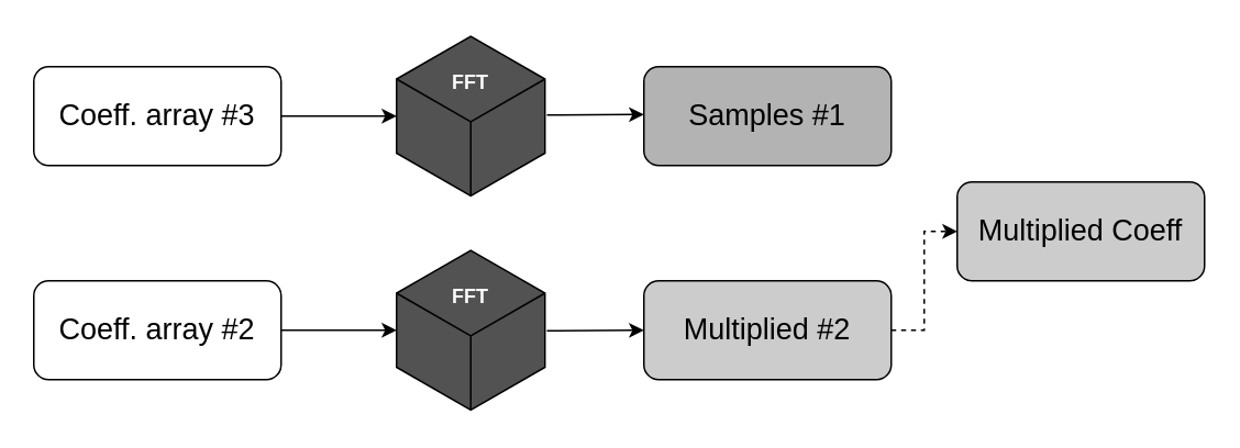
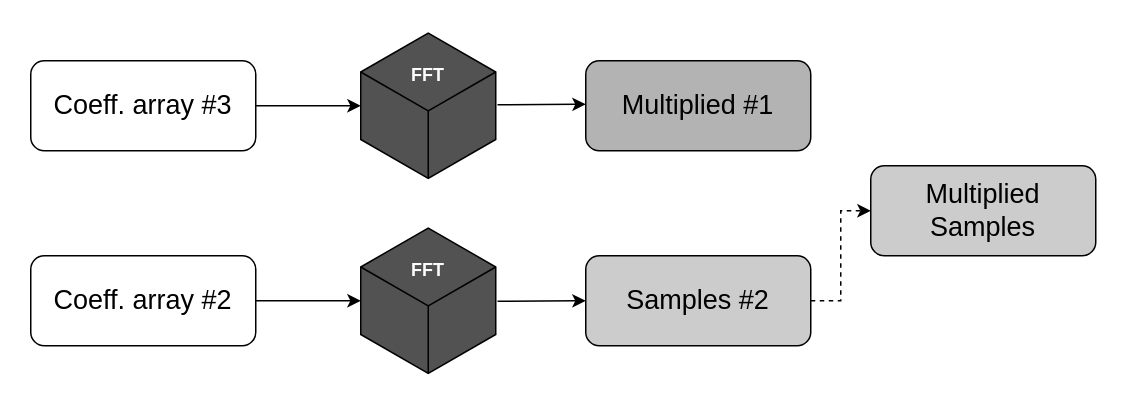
  <mxCell id="0" />
  <mxCell id="1" parent="0" />
  <mxCell id="2" value="" style="rounded=1;whiteSpace=wrap;html=1;fillColor=#FFFFFF;" vertex="1" parent="1"><mxGeometry x="20" y="40" width="150" height="60" as="geometry" /></mxCell>
  <mxCell id="3" value="" style="html=1;whiteSpace=wrap;aspect=fixed;shape=isoCube;backgroundOutline=1;fillColor=#525252;" vertex="1" parent="1"><mxGeometry x="240" y="20" width="90" height="100" as="geometry" /></mxCell>
  <mxCell id="4" value="&lt;font color=&quot;#fcfcfc&quot;&gt;&lt;b&gt;FFT&lt;/b&gt;&lt;/font&gt;" style="text;html=1;strokeColor=none;fillColor=none;align=center;verticalAlign=middle;whiteSpace=wrap;rounded=0;" vertex="1" parent="1"><mxGeometry x="265" y="40" width="40" height="20" as="geometry" /></mxCell>
  <mxCell id="5" value="" style="html=1;whiteSpace=wrap;aspect=fixed;shape=isoCube;backgroundOutline=1;fillColor=#525252;" vertex="1" parent="1"><mxGeometry x="240" y="150" width="90" height="100" as="geometry" /></mxCell>
  <mxCell id="6" value="&lt;font color=&quot;#fcfcfc&quot;&gt;&lt;b&gt;FFT&lt;/b&gt;&lt;/font&gt;" style="text;html=1;strokeColor=none;fillColor=none;align=center;verticalAlign=middle;whiteSpace=wrap;rounded=0;" vertex="1" parent="1"><mxGeometry x="265" y="170" width="40" height="20" as="geometry" /></mxCell>
  <mxCell id="7" style="edgeStyle=orthogonalEdgeStyle;rounded=0;orthogonalLoop=1;jettySize=auto;html=1;exitX=1;exitY=0.5;exitDx=0;exitDy=0;" edge="1" parent="1" source="8" target="3"><mxGeometry relative="1" as="geometry" /></mxCell>
  <mxCell id="8" value="&lt;font style=&quot;font-size: 18px&quot;&gt;Coeff. array #3&lt;/font&gt;" style="text;html=1;strokeColor=none;fillColor=none;align=center;verticalAlign=middle;whiteSpace=wrap;rounded=0;" vertex="1" parent="1"><mxGeometry x="20" y="60" width="150" height="20" as="geometry" /></mxCell>
  <mxCell id="9" value="&lt;font style=&quot;font-size: 18px&quot;&gt;Coeff. array #2&lt;/font&gt;" style="text;html=1;strokeColor=none;fillColor=none;align=center;verticalAlign=middle;whiteSpace=wrap;rounded=0;" vertex="1" parent="1"><mxGeometry x="20" y="190" width="150" height="20" as="geometry" /></mxCell>
  <mxCell id="10" value="" style="rounded=1;whiteSpace=wrap;html=1;fillColor=#FFFFFF;" vertex="1" parent="1"><mxGeometry x="20" y="170" width="150" height="60" as="geometry" /></mxCell>
  <mxCell id="11" style="edgeStyle=orthogonalEdgeStyle;rounded=0;orthogonalLoop=1;jettySize=auto;html=1;exitX=1;exitY=0.5;exitDx=0;exitDy=0;" edge="1" parent="1" source="12" target="5"><mxGeometry relative="1" as="geometry" /></mxCell>
  <mxCell id="12" value="&lt;font style=&quot;font-size: 18px&quot;&gt;Coeff. array #2&lt;/font&gt;" style="text;html=1;strokeColor=none;fillColor=none;align=center;verticalAlign=middle;whiteSpace=wrap;rounded=0;" vertex="1" parent="1"><mxGeometry x="20" y="190" width="150" height="20" as="geometry" /></mxCell>
  <mxCell id="13" value="" style="rounded=1;whiteSpace=wrap;html=1;fillColor=#B3B3B3;" vertex="1" parent="1"><mxGeometry x="390" y="40" width="150" height="60" as="geometry" /></mxCell>
- <mxCell id="14" value="&lt;span style=&quot;font-size: 18px&quot;&gt;Samples #1&lt;/span&gt;" style="text;html=1;strokeColor=none;fillColor=none;align=center;verticalAlign=middle;whiteSpace=wrap;rounded=0;" vertex="1" parent="1"><mxGeometry x="390" y="60" width="150" height="20" as="geometry" /></mxCell>
+ <mxCell id="14" value="&lt;span style=&quot;font-size: 18px&quot;&gt;Multiplied #1&lt;/span&gt;" style="text;html=1;strokeColor=none;fillColor=none;align=center;verticalAlign=middle;whiteSpace=wrap;rounded=0;" vertex="1" parent="1"><mxGeometry x="390" y="60" width="150" height="20" as="geometry" /></mxCell>
  <mxCell id="15" value="" style="rounded=1;whiteSpace=wrap;html=1;fillColor=#CCCCCC;" vertex="1" parent="1"><mxGeometry x="390" y="170" width="150" height="60" as="geometry" /></mxCell>
  <mxCell id="16" style="edgeStyle=orthogonalEdgeStyle;rounded=0;orthogonalLoop=1;jettySize=auto;html=1;exitX=1;exitY=0.5;exitDx=0;exitDy=0;entryX=0;entryY=0.5;entryDx=0;entryDy=0;dashed=1;" edge="1" parent="1" source="17" target="21"><mxGeometry relative="1" as="geometry" /></mxCell>
- <mxCell id="17" value="&lt;span style=&quot;font-size: 18px&quot;&gt;Multiplied #2&lt;/span&gt;" style="text;html=1;strokeColor=none;fillColor=none;align=center;verticalAlign=middle;whiteSpace=wrap;rounded=0;" vertex="1" parent="1"><mxGeometry x="390" y="190" width="150" height="20" as="geometry" /></mxCell>
+ <mxCell id="17" value="&lt;span style=&quot;font-size: 18px&quot;&gt;Samples #2&lt;/span&gt;" style="text;html=1;strokeColor=none;fillColor=none;align=center;verticalAlign=middle;whiteSpace=wrap;rounded=0;" vertex="1" parent="1"><mxGeometry x="390" y="190" width="150" height="20" as="geometry" /></mxCell>
  <mxCell id="18" value="" style="endArrow=classic;html=1;exitX=1.013;exitY=0.503;exitDx=0;exitDy=0;exitPerimeter=0;entryX=0;entryY=0.5;entryDx=0;entryDy=0;" edge="1" parent="1" source="5" target="17"><mxGeometry width="50" height="50" relative="1" as="geometry"><mxPoint x="20" y="320" as="sourcePoint" /><mxPoint x="70" y="270" as="targetPoint" /></mxGeometry></mxCell>
  <mxCell id="19" value="" style="endArrow=classic;html=1;exitX=1.013;exitY=0.503;exitDx=0;exitDy=0;exitPerimeter=0;entryX=0;entryY=0.5;entryDx=0;entryDy=0;" edge="1" parent="1"><mxGeometry width="50" height="50" relative="1" as="geometry"><mxPoint x="331.17" y="69.3" as="sourcePoint" /><mxPoint x="390" y="69" as="targetPoint" /></mxGeometry></mxCell>
  <mxCell id="20" value="" style="rounded=1;whiteSpace=wrap;html=1;fillColor=#CCCCCC;" vertex="1" parent="1"><mxGeometry x="580" y="110" width="150" height="60" as="geometry" /></mxCell>
- <mxCell id="21" value="&lt;span style=&quot;font-size: 18px&quot;&gt;Multiplied Coeff&lt;/span&gt;" style="text;html=1;strokeColor=none;fillColor=none;align=center;verticalAlign=middle;whiteSpace=wrap;rounded=0;" vertex="1" parent="1"><mxGeometry x="580" y="130" width="150" height="20" as="geometry" /></mxCell>
+ <mxCell id="21" value="&lt;span style=&quot;font-size: 18px&quot;&gt;Multiplied Samples&lt;/span&gt;" style="text;html=1;strokeColor=none;fillColor=none;align=center;verticalAlign=middle;whiteSpace=wrap;rounded=0;" vertex="1" parent="1"><mxGeometry x="580" y="130" width="150" height="20" as="geometry" /></mxCell>
